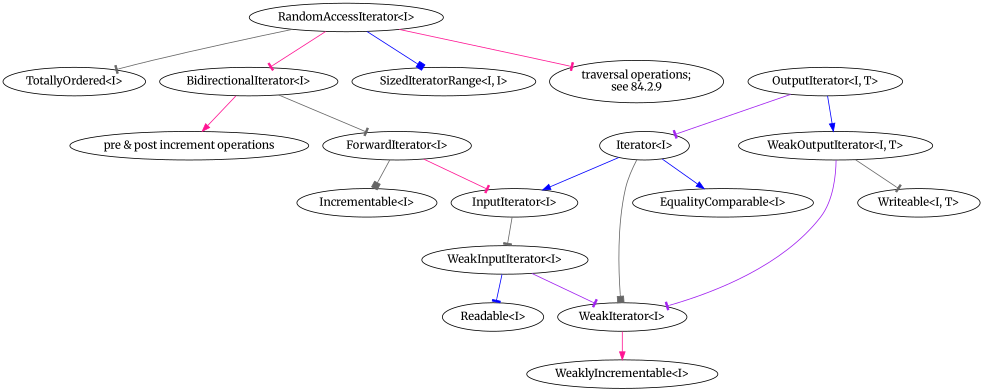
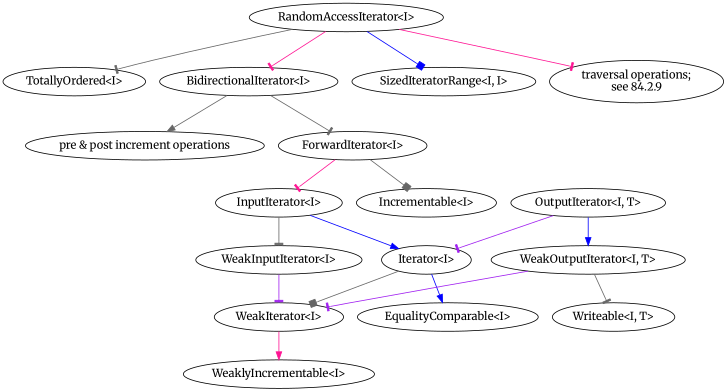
  digraph {
    fontname=Merriweather
    node [fontname=Merriweather]
    edge [arrowhead=tee color=gray40 fontname=Merriweather]
    n1 [label="RandomAccessIterator<I>"]
    n2 [label="TotallyOrdered<I>"]
    n3 [label="BidirectionalIterator<I>"]
    n4 [label="SizedIteratorRange<I, I>"]
    n5 [label="traversal operations;\nsee 84.2.9"]
    n6 [label="pre & post increment operations"]
    n7 [label="ForwardIterator<I>"]
    n8 [label="Incrementable<I>"]
    n9 [label="InputIterator<I>"]
    n10 [label="WeaklyIncrementable<I>"]
    n11 [label="WeakIterator<I>"]
    n12 [label="EqualityComparable<I>"]
    n13 [label="Iterator<I>"]
    n14 [label="WeakInputIterator<I>"]
-   n15 [label="Readable<I>"]
    n16 [label="WeakOutputIterator<I, T>"]
    n17 [label="Writeable<I, T>"]
    n18 [label="OutputIterator<I, T>"]
    n1 -> n2
    n1 -> n3 [color=deeppink]
    n1 -> n4 [arrowhead=box color=blue]
    n1 -> n5 [color=deeppink]
-   n3 -> n6 [arrowhead=normal color=deeppink]
+   n3 -> n6 [arrowhead=normal]
    n3 -> n7
    n7 -> n8 [arrowhead=box]
    n7 -> n9 [color=deeppink]
-   n13 -> n9 [arrowhead=normal color=blue]
+   n9 -> n13 [arrowhead=normal color=blue]
    n9 -> n14
    n11 -> n10 [arrowhead=normal color=deeppink]
    n13 -> n11 [arrowhead=box]
    n13 -> n12 [arrowhead=normal color=blue]
    n14 -> n11 [color=purple]
-   n14 -> n15 [color=blue]
    n16 -> n11 [color=purple]
    n16 -> n17
    n18 -> n13 [color=purple]
    n18 -> n16 [arrowhead=normal color=blue]
  }
